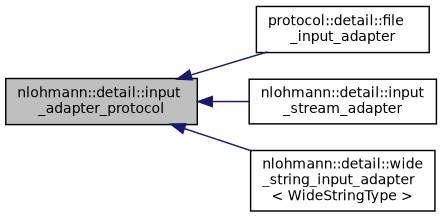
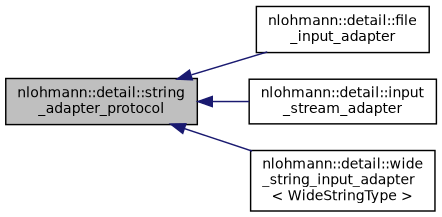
  digraph {
    rankdir=LR
    node [color=black fillcolor=white fontname=Helvetica fontsize=10 shape=record style=filled]
    edge [color=midnightblue dir=back fontname=Helvetica fontsize=10 labelfontname=Helvetica labelfontsize=10 style=solid]
-   n1 [fillcolor=grey75 fontcolor=black height=0.2 label="nlohmann::detail::input\l_adapter_protocol" width=0.4]
-   n2 [height=0.2 label="protocol::detail::file\l_input_adapter" width=0.4]
+   n1 [fillcolor=grey75 fontcolor=black height=0.2 label="nlohmann::detail::string\l_adapter_protocol" width=0.4]
+   n2 [height=0.2 label="nlohmann::detail::file\l_input_adapter" width=0.4]
    n3 [height=0.2 label="nlohmann::detail::input\l_stream_adapter" width=0.4]
    n4 [height=0.2 label="nlohmann::detail::wide\l_string_input_adapter\l\< WideStringType \>" width=0.4]
    n1 -> n2
    n1 -> n3
    n1 -> n4
  }
